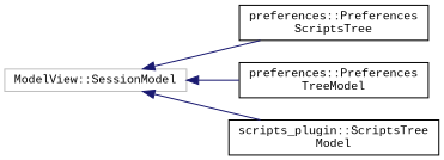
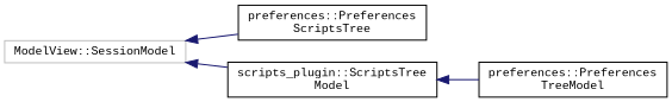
  digraph {
    fontname="Liberation Mono"
    rankdir=LR
    node [color=black fillcolor=white fontname="Liberation Mono" fontsize=10 shape=record style=filled]
    edge [color=midnightblue dir=back fontname="Liberation Mono" fontsize=10 labelfontname=Helvetica labelfontsize=10 style=solid]
    n1 [color=grey75 height=0.2 label="ModelView::SessionModel" width=0.4]
    n2 [height=0.2 label="preferences::Preferences\lScriptsTree" width=0.4]
    n3 [height=0.2 label="preferences::Preferences\lTreeModel" width=0.4]
    n4 [height=0.2 label="scripts_plugin::ScriptsTree\lModel" width=0.4]
    n1 -> n2
-   n1 -> n3
+   n4 -> n3
    n1 -> n4
  }
